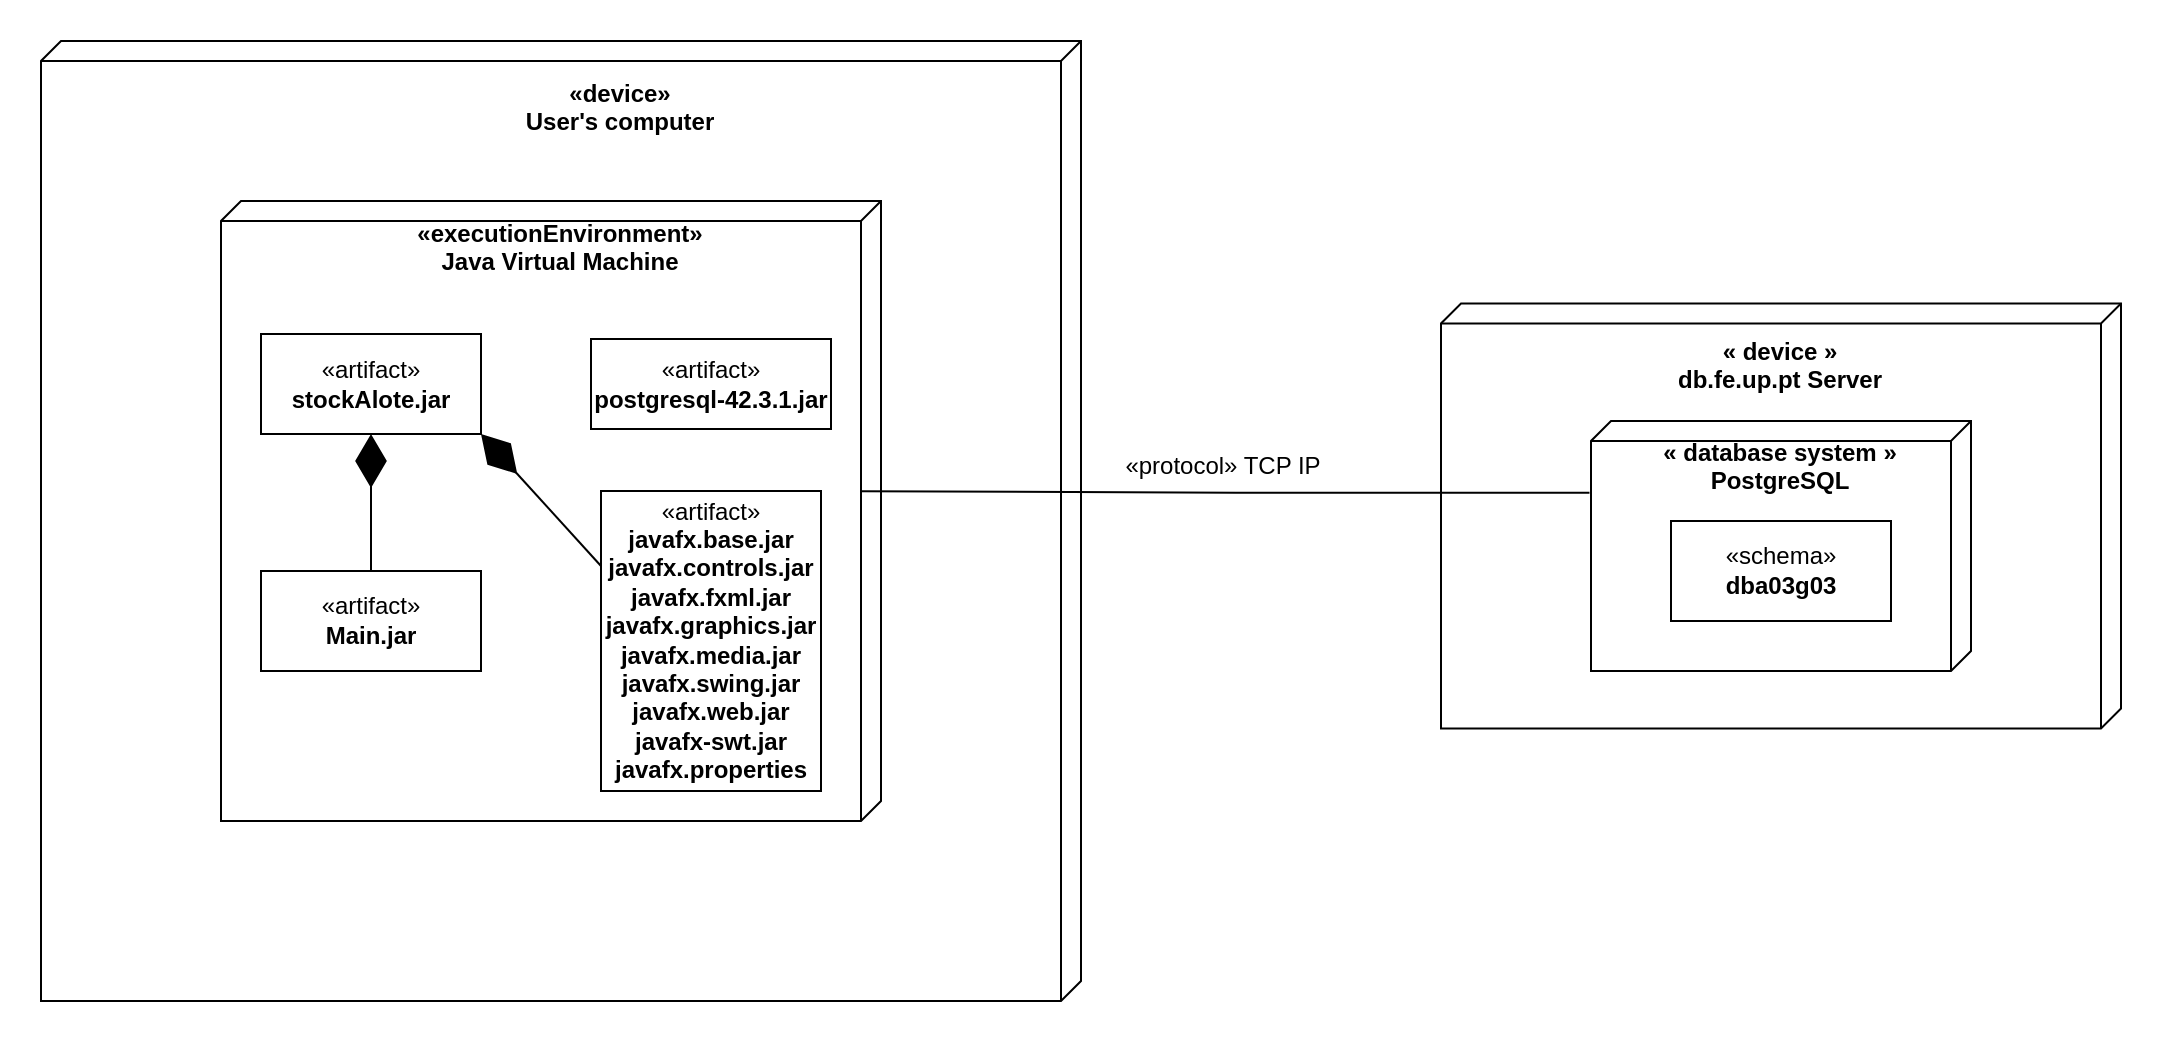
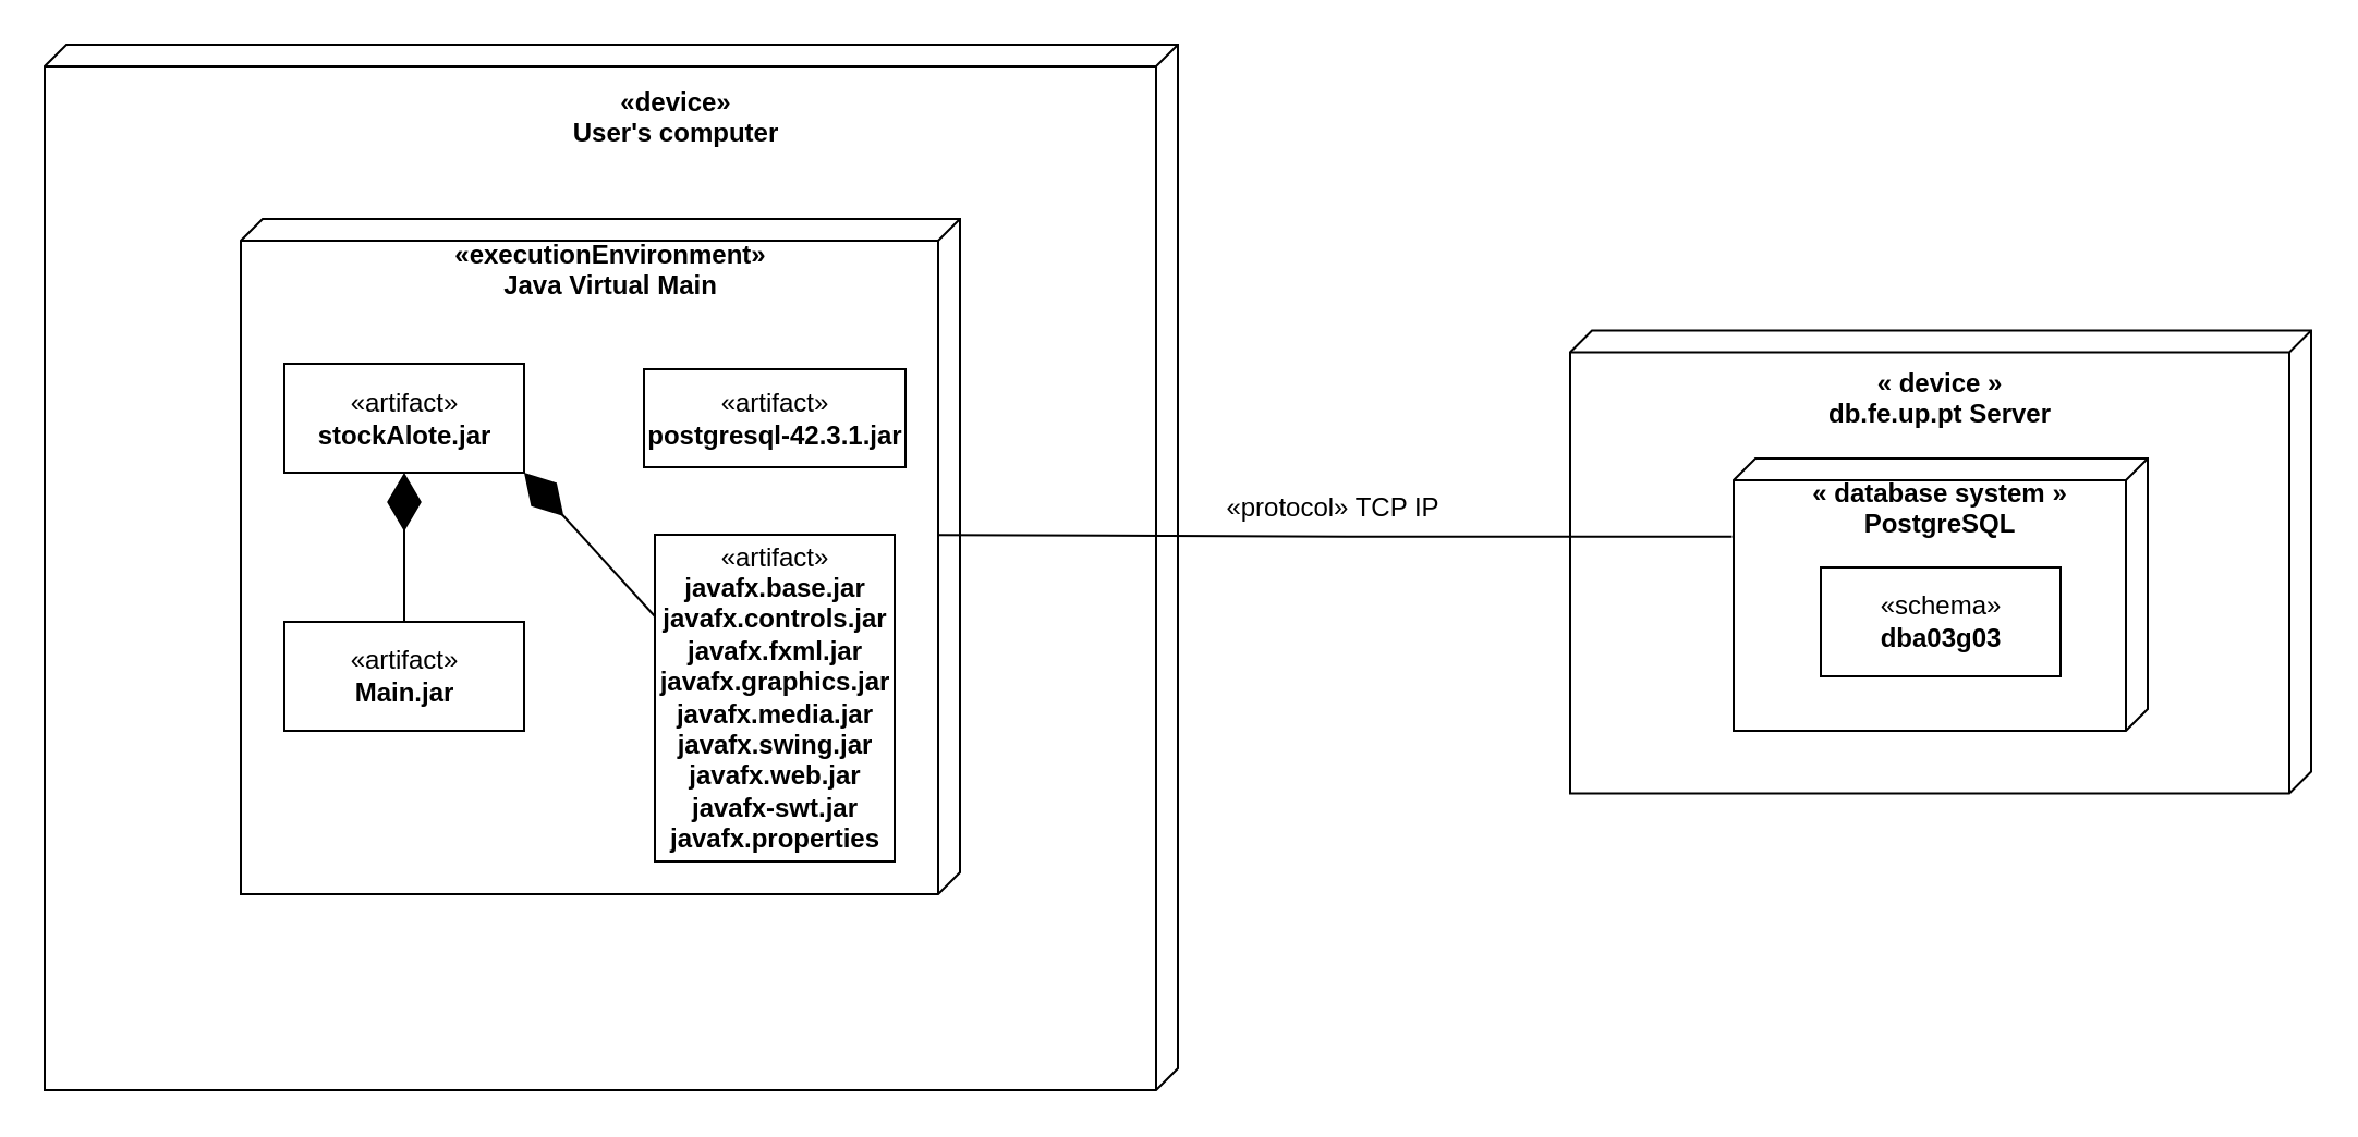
  <mxCell id="0" />
  <mxCell id="1" parent="0" />
  <mxCell id="2" value="" style="verticalAlign=top;align=left;spacingTop=8;spacingLeft=2;spacingRight=12;shape=cube;size=10;direction=south;fontStyle=4;html=1;" vertex="1" parent="1"><mxGeometry x="20" y="20" width="520" height="480" as="geometry" /></mxCell>
  <mxCell id="3" value="«device»&#10;User's computer" style="text;align=center;fontStyle=1;verticalAlign=middle;spacingLeft=3;spacingRight=3;strokeColor=none;rotatable=0;points=[[0,0.5],[1,0.5]];portConstraint=eastwest;dashed=1;dashPattern=1 4;fontSize=12;" vertex="1" parent="1"><mxGeometry x="255" y="40" width="110" height="26" as="geometry" /></mxCell>
  <mxCell id="4" value="" style="verticalAlign=top;align=left;spacingTop=8;spacingLeft=2;spacingRight=12;shape=cube;size=10;direction=south;fontStyle=4;html=1;" vertex="1" parent="1"><mxGeometry x="720" y="151.25" width="340" height="212.5" as="geometry" /></mxCell>
  <mxCell id="5" value="« device »&#10;db.fe.up.pt Server" style="text;align=center;fontStyle=1;verticalAlign=middle;spacingLeft=3;spacingRight=3;strokeColor=none;rotatable=0;points=[[0,0.5],[1,0.5]];portConstraint=eastwest;dashed=1;dashPattern=1 4;fontSize=12;" vertex="1" parent="1"><mxGeometry x="835" y="169" width="110" height="26" as="geometry" /></mxCell>
  <mxCell id="6" value="" style="verticalAlign=top;align=left;spacingTop=8;spacingLeft=2;spacingRight=12;shape=cube;size=10;direction=south;fontStyle=4;html=1;" vertex="1" parent="1"><mxGeometry x="795" y="210" width="190" height="125" as="geometry" /></mxCell>
  <mxCell id="7" value="« database system »&#10;PostgreSQL" style="text;align=center;fontStyle=1;verticalAlign=middle;spacingLeft=3;spacingRight=3;strokeColor=none;rotatable=0;points=[[0,0.5],[1,0.5]];portConstraint=eastwest;dashed=1;dashPattern=1 4;fontSize=12;" vertex="1" parent="1"><mxGeometry x="835" y="220" width="110" height="25" as="geometry" /></mxCell>
  <mxCell id="8" value="«schema»&lt;br&gt;&lt;b&gt;dba03g03&lt;/b&gt;" style="html=1;fontSize=12;" vertex="1" parent="1"><mxGeometry x="835" y="260" width="110" height="50" as="geometry" /></mxCell>
  <mxCell id="9" value="" style="verticalAlign=top;align=left;spacingTop=8;spacingLeft=2;spacingRight=12;shape=cube;size=10;direction=south;fontStyle=4;html=1;" vertex="1" parent="1"><mxGeometry x="110" y="100" width="330" height="310" as="geometry" /></mxCell>
- <mxCell id="10" value="«executionEnvironment»&#10;Java Virtual Machine" style="text;align=center;fontStyle=1;verticalAlign=middle;spacingLeft=3;spacingRight=3;strokeColor=none;rotatable=0;points=[[0,0.5],[1,0.5]];portConstraint=eastwest;dashed=1;dashPattern=1 4;fontSize=12;" vertex="1" parent="1"><mxGeometry x="225" y="110" width="110" height="26" as="geometry" /></mxCell>
+ <mxCell id="10" value="«executionEnvironment»&#10;Java Virtual Main" style="text;align=center;fontStyle=1;verticalAlign=middle;spacingLeft=3;spacingRight=3;strokeColor=none;rotatable=0;points=[[0,0.5],[1,0.5]];portConstraint=eastwest;dashed=1;dashPattern=1 4;fontSize=12;" vertex="1" parent="1"><mxGeometry x="225" y="110" width="110" height="26" as="geometry" /></mxCell>
  <mxCell id="11" style="edgeStyle=orthogonalEdgeStyle;rounded=0;html=1;labelBackgroundColor=none;startArrow=none;startFill=0;startSize=8;endArrow=none;endFill=0;endSize=16;fontFamily=Verdana;fontSize=12;entryX=0.468;entryY=0.03;entryDx=0;entryDy=0;entryPerimeter=0;exitX=0.287;exitY=1.004;exitDx=0;exitDy=0;exitPerimeter=0;" edge="1" parent="1" source="6" target="9"><mxGeometry relative="1" as="geometry"><Array as="points" /><mxPoint x="790" y="245" as="sourcePoint" /><mxPoint x="560" y="245" as="targetPoint" /></mxGeometry></mxCell>
  <mxCell id="12" value="«protocol» TCP IP" style="edgeLabel;html=1;align=center;verticalAlign=middle;resizable=0;points=[];fontSize=12;" vertex="1" connectable="0" parent="11"><mxGeometry x="0.452" relative="1" as="geometry"><mxPoint x="80" y="-13" as="offset" /></mxGeometry></mxCell>
  <mxCell id="13" value="«artifact»&lt;br&gt;&lt;b&gt;Main.jar&lt;/b&gt;" style="html=1;fontSize=12;" vertex="1" parent="1"><mxGeometry x="130" y="285" width="110" height="50" as="geometry" /></mxCell>
  <mxCell id="14" value="«artifact»&lt;br&gt;&lt;b&gt;postgresql-42.3.1.jar&lt;/b&gt;" style="html=1;fontSize=12;" vertex="1" parent="1"><mxGeometry x="295" y="169" width="120" height="45" as="geometry" /></mxCell>
  <mxCell id="15" value="«artifact»&lt;br&gt;&lt;b&gt;javafx.base.jar&lt;br&gt;javafx.controls.jar&lt;br&gt;javafx.fxml.jar&lt;br&gt;javafx.graphics.jar&lt;br&gt;javafx.media.jar&lt;br&gt;javafx.swing.jar&lt;br&gt;javafx.web.jar&lt;br&gt;javafx-swt.jar&lt;br&gt;javafx.properties&lt;br&gt;&lt;/b&gt;" style="html=1;fontSize=12;" vertex="1" parent="1"><mxGeometry x="300" y="245" width="110" height="150" as="geometry" /></mxCell>
  <mxCell id="16" value="«artifact»&lt;br&gt;&lt;b&gt;stockAlote.jar&lt;/b&gt;" style="html=1;fontSize=12;" vertex="1" parent="1"><mxGeometry x="130" y="166.5" width="110" height="50" as="geometry" /></mxCell>
  <mxCell id="17" value="" style="endArrow=diamondThin;endFill=1;endSize=24;html=1;rounded=0;fontSize=12;entryX=0.5;entryY=1;entryDx=0;entryDy=0;exitX=0.5;exitY=0;exitDx=0;exitDy=0;" edge="1" parent="1" source="13" target="16"><mxGeometry width="160" relative="1" as="geometry"><mxPoint x="110" y="363.75" as="sourcePoint" /><mxPoint x="270" y="363.75" as="targetPoint" /></mxGeometry></mxCell>
  <mxCell id="18" value="" style="endArrow=diamondThin;endFill=1;endSize=24;html=1;rounded=0;fontSize=12;entryX=1;entryY=1;entryDx=0;entryDy=0;exitX=0;exitY=0.25;exitDx=0;exitDy=0;" edge="1" parent="1" source="15" target="16"><mxGeometry width="160" relative="1" as="geometry"><mxPoint x="274.57" y="306.75" as="sourcePoint" /><mxPoint x="274.57" y="238.25" as="targetPoint" /></mxGeometry></mxCell>
